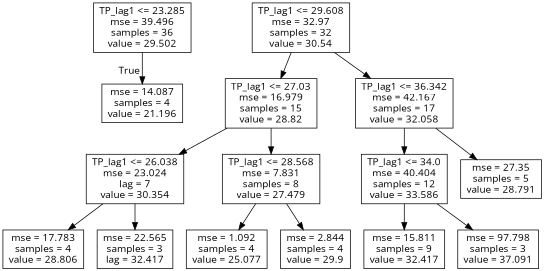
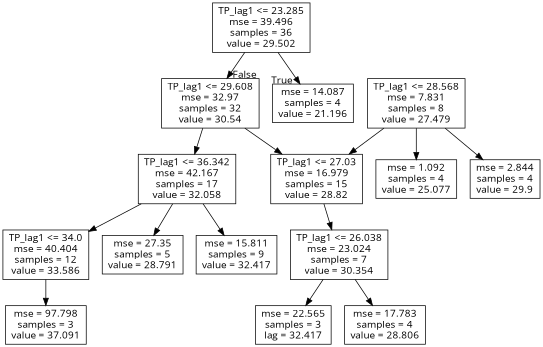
  digraph {
    fontname="Open Sans"
    node [fontname="Open Sans" shape=box]
    edge [fontname="Open Sans"]
    n1 [label="TP_lag1 <= 23.285\nmse = 39.496\nsamples = 36\nvalue = 29.502"]
    n2 [label="mse = 14.087\nsamples = 4\nvalue = 21.196"]
    n3 [label="TP_lag1 <= 29.608\nmse = 32.97\nsamples = 32\nvalue = 30.54"]
    n4 [label="TP_lag1 <= 27.03\nmse = 16.979\nsamples = 15\nvalue = 28.82"]
    n5 [label="TP_lag1 <= 36.342\nmse = 42.167\nsamples = 17\nvalue = 32.058"]
-   n6 [label="TP_lag1 <= 26.038\nmse = 23.024\nlag = 7\nvalue = 30.354"]
+   n6 [label="TP_lag1 <= 26.038\nmse = 23.024\nsamples = 7\nvalue = 30.354"]
    n7 [label="TP_lag1 <= 28.568\nmse = 7.831\nsamples = 8\nvalue = 27.479"]
    n8 [label="TP_lag1 <= 34.0\nmse = 40.404\nsamples = 12\nvalue = 33.586"]
    n9 [label="mse = 27.35\nsamples = 5\nvalue = 28.791"]
    n10 [label="mse = 17.783\nsamples = 4\nvalue = 28.806"]
    n11 [label="mse = 22.565\nsamples = 3\nlag = 32.417"]
    n12 [label="mse = 1.092\nsamples = 4\nvalue = 25.077"]
    n13 [label="mse = 2.844\nsamples = 4\nvalue = 29.9"]
    n14 [label="mse = 15.811\nsamples = 9\nvalue = 32.417"]
    n15 [label="mse = 97.798\nsamples = 3\nvalue = 37.091"]
    n1 -> n2 [headlabel=True labelangle=45 labeldistance=2.5]
+   n1 -> n3 [headlabel=False labelangle=-45 labeldistance=2.5]
    n3 -> n4
    n3 -> n5
    n4 -> n6
-   n4 -> n7
+   n7 -> n4
    n5 -> n8
    n5 -> n9
    n6 -> n10
    n6 -> n11
    n7 -> n12
    n7 -> n13
-   n8 -> n14
+   n5 -> n14
    n8 -> n15
  }
